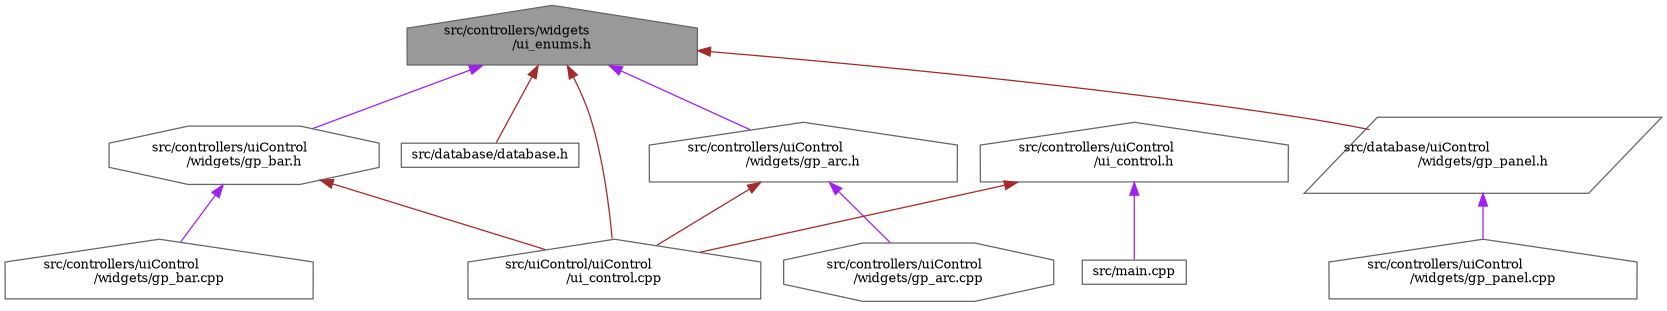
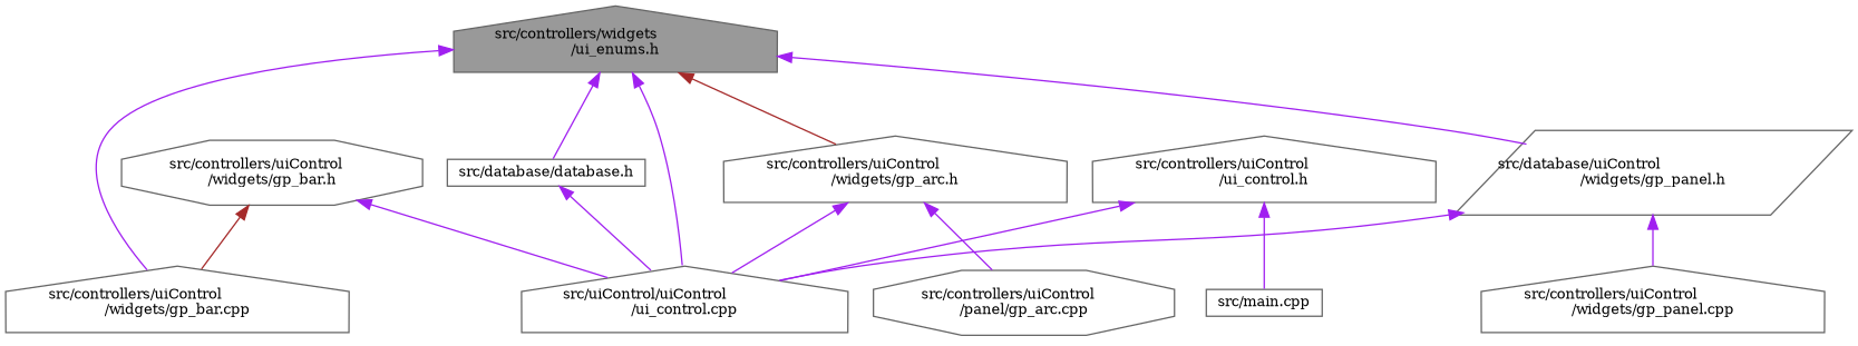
  digraph {
    fontname="DejaVu Serif"
    node [color=grey40 fillcolor=white fontname="DejaVu Serif" fontsize=10 shape=house style=filled]
    edge [color=purple dir=back fontname="DejaVu Serif" fontsize=10 labelfontname=Helvetica labelfontsize=10 style=solid]
    n1 [color=gray40 fillcolor=grey60 fontcolor=black height=0.2 label="src/controllers/widgets\l/ui_enums.h" width=0.4]
    n2 [height=0.2 label="src/uiControl/uiControl\l/ui_control.cpp" width=0.4]
    n3 [height=0.2 label="src/controllers/uiControl\l/widgets/gp_arc.h" width=0.4]
    n4 [height=0.2 label="src/controllers/uiControl\l/widgets/gp_bar.h" shape=octagon width=0.4]
    n5 [height=0.2 label="src/database/uiControl\l/widgets/gp_panel.h" shape=parallelogram width=0.4]
    n6 [height=0.2 label="src/database/database.h" shape=box width=0.4]
-   n7 [height=0.2 label="src/controllers/uiControl\l/widgets/gp_arc.cpp" shape=octagon width=0.4]
+   n7 [height=0.2 label="src/controllers/uiControl\l/panel/gp_arc.cpp" shape=octagon width=0.4]
    n8 [height=0.2 label="src/controllers/uiControl\l/widgets/gp_bar.cpp" width=0.4]
    n9 [height=0.2 label="src/controllers/uiControl\l/widgets/gp_panel.cpp" width=0.4]
    n10 [height=0.2 label="src/controllers/uiControl\l/ui_control.h" width=0.4]
    n11 [height=0.2 label="src/main.cpp" shape=box width=0.4]
-   n1 -> n2 [color=brown]
-   n1 -> n3
-   n1 -> n4
-   n1 -> n5 [color=brown]
-   n1 -> n6 [color=brown]
-   n3 -> n2 [color=brown]
+   n1 -> n2
+   n1 -> n3 [color=brown]
+   n1 -> n8
+   n1 -> n5
+   n1 -> n6
+   n3 -> n2
    n3 -> n7
-   n4 -> n2 [color=brown]
-   n4 -> n8
+   n4 -> n2
+   n4 -> n8 [color=brown]
+   n5 -> n2
    n5 -> n9
-   n10 -> n2 [color=brown]
+   n6 -> n2
+   n10 -> n2
    n10 -> n11
  }
